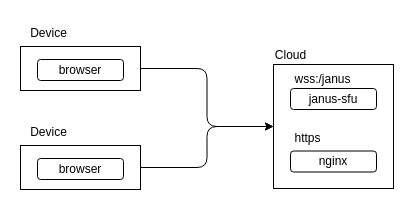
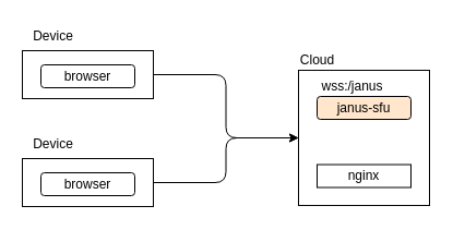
  <mxCell id="0" />
  <mxCell id="1" parent="0" />
  <mxCell id="2" value="" style="rounded=0;whiteSpace=wrap;html=1;" vertex="1" parent="1"><mxGeometry x="273" y="64" width="120" height="124" as="geometry" /></mxCell>
  <mxCell id="3" value="" style="group" vertex="1" connectable="0" parent="1"><mxGeometry x="20" y="20" width="120" height="70" as="geometry" /></mxCell>
  <mxCell id="4" value="" style="rounded=0;whiteSpace=wrap;html=1;" vertex="1" parent="3"><mxGeometry y="26" width="120" height="44" as="geometry" /></mxCell>
  <mxCell id="5" value="browser" style="rounded=1;whiteSpace=wrap;html=1;" vertex="1" parent="3"><mxGeometry x="17" y="39" width="86" height="21" as="geometry" /></mxCell>
  <mxCell id="6" value="Device" style="text;html=1;align=center;verticalAlign=middle;resizable=0;points=[];autosize=1;strokeColor=none;fillColor=none;" vertex="1" parent="3"><mxGeometry width="55" height="26" as="geometry" /></mxCell>
  <mxCell id="7" value="" style="group" vertex="1" connectable="0" parent="1"><mxGeometry x="20" y="119" width="120" height="70" as="geometry" /></mxCell>
  <mxCell id="8" value="" style="rounded=0;whiteSpace=wrap;html=1;" vertex="1" parent="7"><mxGeometry y="26" width="120" height="44" as="geometry" /></mxCell>
  <mxCell id="9" value="browser" style="rounded=1;whiteSpace=wrap;html=1;" vertex="1" parent="7"><mxGeometry x="17" y="39" width="86" height="21" as="geometry" /></mxCell>
  <mxCell id="10" value="Device" style="text;html=1;align=center;verticalAlign=middle;resizable=0;points=[];autosize=1;strokeColor=none;fillColor=none;" vertex="1" parent="7"><mxGeometry width="55" height="26" as="geometry" /></mxCell>
  <mxCell id="11" style="edgeStyle=orthogonalEdgeStyle;html=1;entryX=0;entryY=0.5;entryDx=0;entryDy=0;exitX=1;exitY=0.5;exitDx=0;exitDy=0;" edge="1" parent="1" source="4" target="2"><mxGeometry relative="1" as="geometry"><mxPoint x="206" y="-14" as="targetPoint" /><mxPoint x="163" y="25" as="sourcePoint" /></mxGeometry></mxCell>
  <mxCell id="12" style="edgeStyle=orthogonalEdgeStyle;html=1;entryX=0;entryY=0.5;entryDx=0;entryDy=0;" edge="1" parent="1" source="8" target="2"><mxGeometry relative="1" as="geometry" /></mxCell>
  <mxCell id="13" value="wss:/janus" style="text;html=1;align=center;verticalAlign=middle;resizable=0;points=[];autosize=1;strokeColor=none;fillColor=none;" vertex="1" parent="1"><mxGeometry x="285" y="66" width="74" height="26" as="geometry" /></mxCell>
  <mxCell id="14" value="Cloud" style="text;html=1;align=center;verticalAlign=middle;resizable=0;points=[];autosize=1;strokeColor=none;fillColor=none;" vertex="1" parent="1"><mxGeometry x="265" y="42" width="49" height="26" as="geometry" /></mxCell>
- <mxCell id="15" value="janus-sfu" style="rounded=1;whiteSpace=wrap;html=1;" vertex="1" parent="1"><mxGeometry x="290" y="88" width="86" height="21" as="geometry" /></mxCell>
- <mxCell id="16" value="nginx" style="rounded=1;whiteSpace=wrap;html=1;" vertex="1" parent="1"><mxGeometry x="290" y="150.5" width="86" height="21" as="geometry" /></mxCell>
- <mxCell id="17" value="https" style="text;html=1;align=center;verticalAlign=middle;resizable=0;points=[];autosize=1;strokeColor=none;fillColor=none;" vertex="1" parent="1"><mxGeometry x="285" y="124.5" width="44" height="26" as="geometry" /></mxCell>
+ <mxCell id="15" value="janus-sfu" style="rounded=1;whiteSpace=wrap;html=1;fillColor=#ffe6cc;" vertex="1" parent="1"><mxGeometry x="290" y="88" width="86" height="21" as="geometry" /></mxCell>
+ <mxCell id="16" value="nginx" style="whiteSpace=wrap;html=1;rounded=0;" vertex="1" parent="1"><mxGeometry x="290" y="150.5" width="86" height="21" as="geometry" /></mxCell>
